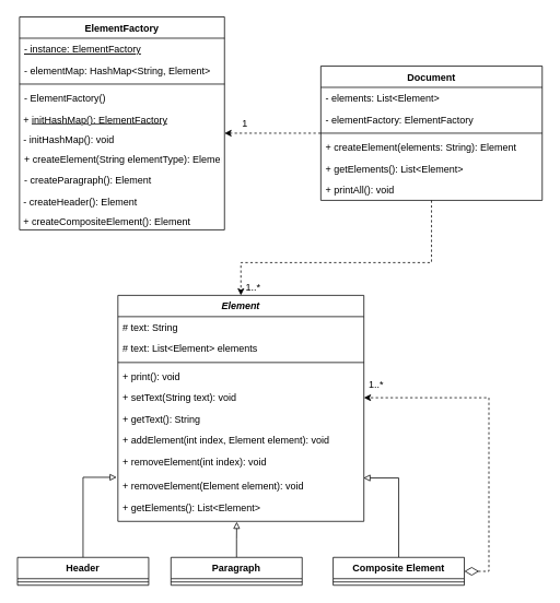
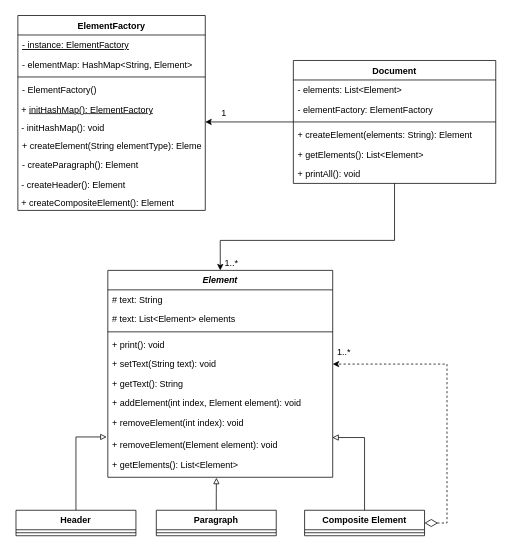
  <mxCell id="0" />
  <mxCell id="1" parent="0" />
- <mxCell id="2" style="edgeStyle=orthogonalEdgeStyle;rounded=0;orthogonalLoop=1;jettySize=auto;html=1;entryX=0.5;entryY=0;entryDx=0;entryDy=0;dashed=1;" parent="1" source="3" target="30" edge="1"><mxGeometry relative="1" as="geometry"><Array as="points"><mxPoint x="526" y="320" /><mxPoint x="293" y="320" /></Array></mxGeometry></mxCell>
+ <mxCell id="2" style="edgeStyle=orthogonalEdgeStyle;rounded=0;orthogonalLoop=1;jettySize=auto;html=1;entryX=0.5;entryY=0;entryDx=0;entryDy=0;" parent="1" source="3" target="30" edge="1"><mxGeometry relative="1" as="geometry"><Array as="points"><mxPoint x="526" y="320" /><mxPoint x="293" y="320" /></Array></mxGeometry></mxCell>
  <mxCell id="3" value="Document" style="swimlane;fontStyle=1;align=center;verticalAlign=top;childLayout=stackLayout;horizontal=1;startSize=26;horizontalStack=0;resizeParent=1;resizeLast=0;collapsible=1;marginBottom=0;rounded=0;shadow=0;strokeWidth=1;" parent="1" vertex="1"><mxGeometry x="390.83" y="80" width="270" height="164" as="geometry"><mxRectangle x="230" y="140" width="160" height="26" as="alternateBounds" /></mxGeometry></mxCell>
  <mxCell id="4" value="- elements: List&lt;Element&gt;" style="text;align=left;verticalAlign=top;spacingLeft=4;spacingRight=4;overflow=hidden;rotatable=0;points=[[0,0.5],[1,0.5]];portConstraint=eastwest;" parent="3" vertex="1"><mxGeometry y="26" width="270" height="26" as="geometry" /></mxCell>
  <mxCell id="5" value="- elementFactory: ElementFactory" style="text;align=left;verticalAlign=top;spacingLeft=4;spacingRight=4;overflow=hidden;rotatable=0;points=[[0,0.5],[1,0.5]];portConstraint=eastwest;" parent="3" vertex="1"><mxGeometry y="52" width="270" height="26" as="geometry" /></mxCell>
  <mxCell id="6" value="" style="line;html=1;strokeWidth=1;align=left;verticalAlign=middle;spacingTop=-1;spacingLeft=3;spacingRight=3;rotatable=0;labelPosition=right;points=[];portConstraint=eastwest;" parent="3" vertex="1"><mxGeometry y="78" width="270" height="8" as="geometry" /></mxCell>
  <mxCell id="7" value="+ createElement(elements: String): Element" style="text;align=left;verticalAlign=top;spacingLeft=4;spacingRight=4;overflow=hidden;rotatable=0;points=[[0,0.5],[1,0.5]];portConstraint=eastwest;" parent="3" vertex="1"><mxGeometry y="86" width="270" height="26" as="geometry" /></mxCell>
  <mxCell id="8" value="+ getElements(): List&lt;Element&gt;" style="text;align=left;verticalAlign=top;spacingLeft=4;spacingRight=4;overflow=hidden;rotatable=0;points=[[0,0.5],[1,0.5]];portConstraint=eastwest;" parent="3" vertex="1"><mxGeometry y="112" width="270" height="26" as="geometry" /></mxCell>
  <mxCell id="9" value="+ printAll(): void&#10;" style="text;align=left;verticalAlign=top;spacingLeft=4;spacingRight=4;overflow=hidden;rotatable=0;points=[[0,0.5],[1,0.5]];portConstraint=eastwest;" parent="3" vertex="1"><mxGeometry y="138" width="270" height="26" as="geometry" /></mxCell>
  <mxCell id="10" style="edgeStyle=orthogonalEdgeStyle;rounded=0;orthogonalLoop=1;jettySize=auto;html=1;entryX=-0.005;entryY=0.085;entryDx=0;entryDy=0;entryPerimeter=0;endArrow=block;endFill=0;endSize=6;" edge="1" parent="1" source="11" target="39"><mxGeometry relative="1" as="geometry" /></mxCell>
  <mxCell id="11" value="Header" style="swimlane;fontStyle=1;align=center;verticalAlign=top;childLayout=stackLayout;horizontal=1;startSize=26;horizontalStack=0;resizeParent=1;resizeParentMax=0;resizeLast=0;collapsible=1;marginBottom=0;" parent="1" vertex="1"><mxGeometry x="20.83" y="680" width="160" height="34" as="geometry" /></mxCell>
  <mxCell id="12" value="" style="line;strokeWidth=1;fillColor=none;align=left;verticalAlign=middle;spacingTop=-1;spacingLeft=3;spacingRight=3;rotatable=0;labelPosition=right;points=[];portConstraint=eastwest;" parent="11" vertex="1"><mxGeometry y="26" width="160" height="8" as="geometry" /></mxCell>
  <mxCell id="13" style="edgeStyle=orthogonalEdgeStyle;rounded=0;orthogonalLoop=1;jettySize=auto;html=1;entryX=0.998;entryY=0.115;entryDx=0;entryDy=0;entryPerimeter=0;endArrow=block;endFill=0;endSize=6;" edge="1" parent="1" source="14" target="39"><mxGeometry relative="1" as="geometry" /></mxCell>
  <mxCell id="14" value="Composite Element" style="swimlane;fontStyle=1;align=center;verticalAlign=top;childLayout=stackLayout;horizontal=1;startSize=26;horizontalStack=0;resizeParent=1;resizeParentMax=0;resizeLast=0;collapsible=1;marginBottom=0;" parent="1" vertex="1"><mxGeometry x="405.83" y="680" width="160" height="34" as="geometry" /></mxCell>
  <mxCell id="15" value="" style="line;strokeWidth=1;fillColor=none;align=left;verticalAlign=middle;spacingTop=-1;spacingLeft=3;spacingRight=3;rotatable=0;labelPosition=right;points=[];portConstraint=eastwest;" parent="14" vertex="1"><mxGeometry y="26" width="160" height="8" as="geometry" /></mxCell>
  <mxCell id="16" style="edgeStyle=orthogonalEdgeStyle;rounded=0;orthogonalLoop=1;jettySize=auto;html=1;entryX=0.483;entryY=1.02;entryDx=0;entryDy=0;entryPerimeter=0;endArrow=block;endFill=0;endSize=6;" edge="1" parent="1" source="17" target="40"><mxGeometry relative="1" as="geometry" /></mxCell>
  <mxCell id="17" value="Paragraph" style="swimlane;fontStyle=1;align=center;verticalAlign=top;childLayout=stackLayout;horizontal=1;startSize=26;horizontalStack=0;resizeParent=1;resizeParentMax=0;resizeLast=0;collapsible=1;marginBottom=0;" parent="1" vertex="1"><mxGeometry x="208" y="680" width="160" height="34" as="geometry" /></mxCell>
  <mxCell id="18" value="" style="line;strokeWidth=1;fillColor=none;align=left;verticalAlign=middle;spacingTop=-1;spacingLeft=3;spacingRight=3;rotatable=0;labelPosition=right;points=[];portConstraint=eastwest;" parent="17" vertex="1"><mxGeometry y="26" width="160" height="8" as="geometry" /></mxCell>
  <mxCell id="19" value="ElementFactory" style="swimlane;fontStyle=1;align=center;verticalAlign=top;childLayout=stackLayout;horizontal=1;startSize=26;horizontalStack=0;resizeParent=1;resizeParentMax=0;resizeLast=0;collapsible=1;marginBottom=0;" parent="1" vertex="1"><mxGeometry x="23.33" y="20" width="250" height="260" as="geometry" /></mxCell>
  <mxCell id="20" value="- instance: ElementFactory" style="text;strokeColor=none;fillColor=none;align=left;verticalAlign=top;spacingLeft=4;spacingRight=4;overflow=hidden;rotatable=0;points=[[0,0.5],[1,0.5]];portConstraint=eastwest;fontStyle=4" parent="19" vertex="1"><mxGeometry y="26" width="250" height="26" as="geometry" /></mxCell>
  <mxCell id="21" value="- elementMap: HashMap&lt;String, Element&gt;" style="text;strokeColor=none;fillColor=none;align=left;verticalAlign=top;spacingLeft=4;spacingRight=4;overflow=hidden;rotatable=0;points=[[0,0.5],[1,0.5]];portConstraint=eastwest;" parent="19" vertex="1"><mxGeometry y="52" width="250" height="26" as="geometry" /></mxCell>
  <mxCell id="22" value="" style="line;strokeWidth=1;fillColor=none;align=left;verticalAlign=middle;spacingTop=-1;spacingLeft=3;spacingRight=3;rotatable=0;labelPosition=right;points=[];portConstraint=eastwest;" parent="19" vertex="1"><mxGeometry y="78" width="250" height="8" as="geometry" /></mxCell>
  <mxCell id="23" value="- ElementFactory()" style="text;strokeColor=none;fillColor=none;align=left;verticalAlign=top;spacingLeft=4;spacingRight=4;overflow=hidden;rotatable=0;points=[[0,0.5],[1,0.5]];portConstraint=eastwest;" parent="19" vertex="1"><mxGeometry y="86" width="250" height="26" as="geometry" /></mxCell>
  <mxCell id="24" value="&amp;nbsp;+ &lt;u&gt;initHashMap(): ElementFactory&lt;/u&gt;" style="text;html=1;" parent="19" vertex="1"><mxGeometry y="112" width="250" height="24" as="geometry" /></mxCell>
  <mxCell id="25" value="&amp;nbsp;- initHashMap(): void" style="text;html=1;" parent="19" vertex="1"><mxGeometry y="136" width="250" height="24" as="geometry" /></mxCell>
  <mxCell id="26" value="+ createElement(String elementType): Element" style="text;strokeColor=none;fillColor=none;align=left;verticalAlign=top;spacingLeft=4;spacingRight=4;overflow=hidden;rotatable=0;points=[[0,0.5],[1,0.5]];portConstraint=eastwest;" parent="19" vertex="1"><mxGeometry y="160" width="250" height="26" as="geometry" /></mxCell>
  <mxCell id="27" value="- createParagraph(): Element" style="text;strokeColor=none;fillColor=none;align=left;verticalAlign=top;spacingLeft=4;spacingRight=4;overflow=hidden;rotatable=0;points=[[0,0.5],[1,0.5]];portConstraint=eastwest;" parent="19" vertex="1"><mxGeometry y="186" width="250" height="26" as="geometry" /></mxCell>
  <mxCell id="28" value="&amp;nbsp;- createHeader(): Element" style="text;html=1;" parent="19" vertex="1"><mxGeometry y="212" width="250" height="24" as="geometry" /></mxCell>
  <mxCell id="29" value="&amp;nbsp;+ createCompositeElement(): Element" style="text;html=1;" parent="19" vertex="1"><mxGeometry y="236" width="250" height="24" as="geometry" /></mxCell>
  <mxCell id="30" value="Element" style="swimlane;fontStyle=3;align=center;verticalAlign=top;childLayout=stackLayout;horizontal=1;startSize=26;horizontalStack=0;resizeParent=1;resizeParentMax=0;resizeLast=0;collapsible=1;marginBottom=0;" parent="1" vertex="1"><mxGeometry x="143.33" y="360" width="300" height="276" as="geometry" /></mxCell>
  <mxCell id="31" value="# text: String" style="text;strokeColor=none;fillColor=none;align=left;verticalAlign=top;spacingLeft=4;spacingRight=4;overflow=hidden;rotatable=0;points=[[0,0.5],[1,0.5]];portConstraint=eastwest;" parent="30" vertex="1"><mxGeometry y="26" width="300" height="26" as="geometry" /></mxCell>
  <mxCell id="32" value="# text: List&lt;Element&gt; elements" style="text;strokeColor=none;fillColor=none;align=left;verticalAlign=top;spacingLeft=4;spacingRight=4;overflow=hidden;rotatable=0;points=[[0,0.5],[1,0.5]];portConstraint=eastwest;" parent="30" vertex="1"><mxGeometry y="52" width="300" height="26" as="geometry" /></mxCell>
  <mxCell id="33" value="" style="line;strokeWidth=1;fillColor=none;align=left;verticalAlign=middle;spacingTop=-1;spacingLeft=3;spacingRight=3;rotatable=0;labelPosition=right;points=[];portConstraint=eastwest;" parent="30" vertex="1"><mxGeometry y="78" width="300" height="8" as="geometry" /></mxCell>
  <mxCell id="34" value="+ print(): void" style="text;strokeColor=none;fillColor=none;align=left;verticalAlign=top;spacingLeft=4;spacingRight=4;overflow=hidden;rotatable=0;points=[[0,0.5],[1,0.5]];portConstraint=eastwest;" parent="30" vertex="1"><mxGeometry y="86" width="300" height="26" as="geometry" /></mxCell>
  <mxCell id="35" value="+ setText(String text): void" style="text;strokeColor=none;fillColor=none;align=left;verticalAlign=top;spacingLeft=4;spacingRight=4;overflow=hidden;rotatable=0;points=[[0,0.5],[1,0.5]];portConstraint=eastwest;" parent="30" vertex="1"><mxGeometry y="112" width="300" height="26" as="geometry" /></mxCell>
  <mxCell id="36" value="+ getText(): String" style="text;strokeColor=none;fillColor=none;align=left;verticalAlign=top;spacingLeft=4;spacingRight=4;overflow=hidden;rotatable=0;points=[[0,0.5],[1,0.5]];portConstraint=eastwest;" parent="30" vertex="1"><mxGeometry y="138" width="300" height="26" as="geometry" /></mxCell>
  <mxCell id="37" value="+ addElement(int index, Element element): void" style="text;strokeColor=none;fillColor=none;align=left;verticalAlign=top;spacingLeft=4;spacingRight=4;overflow=hidden;rotatable=0;points=[[0,0.5],[1,0.5]];portConstraint=eastwest;" parent="30" vertex="1"><mxGeometry y="164" width="300" height="26" as="geometry" /></mxCell>
  <mxCell id="38" value="+ removeElement(int index): void" style="text;strokeColor=none;fillColor=none;align=left;verticalAlign=top;spacingLeft=4;spacingRight=4;overflow=hidden;rotatable=0;points=[[0,0.5],[1,0.5]];portConstraint=eastwest;" parent="30" vertex="1"><mxGeometry y="190" width="300" height="30" as="geometry" /></mxCell>
  <mxCell id="39" value="+ removeElement(Element element): void" style="text;strokeColor=none;fillColor=none;align=left;verticalAlign=top;spacingLeft=4;spacingRight=4;overflow=hidden;rotatable=0;points=[[0,0.5],[1,0.5]];portConstraint=eastwest;" vertex="1" parent="30"><mxGeometry y="220" width="300" height="26" as="geometry" /></mxCell>
  <mxCell id="40" value="+ getElements(): List&lt;Element&gt;" style="text;strokeColor=none;fillColor=none;align=left;verticalAlign=top;spacingLeft=4;spacingRight=4;overflow=hidden;rotatable=0;points=[[0,0.5],[1,0.5]];portConstraint=eastwest;" vertex="1" parent="30"><mxGeometry y="246" width="300" height="30" as="geometry" /></mxCell>
  <mxCell id="41" value="1" style="text;html=1;align=center;verticalAlign=middle;resizable=0;points=[];autosize=1;" parent="1" vertex="1"><mxGeometry x="288.33" y="140" width="20" height="20" as="geometry" /></mxCell>
- <mxCell id="42" style="edgeStyle=orthogonalEdgeStyle;rounded=0;orthogonalLoop=1;jettySize=auto;html=1;endArrow=none;endFill=0;startArrow=classic;startFill=1;exitX=1;exitY=0.25;exitDx=0;exitDy=0;dashed=1;" parent="1" source="25" target="3" edge="1"><mxGeometry relative="1" as="geometry" /></mxCell>
+ <mxCell id="42" style="edgeStyle=orthogonalEdgeStyle;rounded=0;orthogonalLoop=1;jettySize=auto;html=1;endArrow=none;endFill=0;startArrow=classic;startFill=1;exitX=1;exitY=0.25;exitDx=0;exitDy=0;" parent="1" source="25" target="3" edge="1"><mxGeometry relative="1" as="geometry" /></mxCell>
  <mxCell id="43" value="1..*" style="text;html=1;align=center;verticalAlign=middle;resizable=0;points=[];autosize=1;" parent="1" vertex="1"><mxGeometry x="293" y="340" width="30" height="20" as="geometry" /></mxCell>
  <mxCell id="44" style="edgeStyle=orthogonalEdgeStyle;rounded=0;orthogonalLoop=1;jettySize=auto;html=1;startArrow=diamondThin;startFill=0;endArrow=classic;endFill=1;endSize=6;startSize=15;exitX=1;exitY=0.5;exitDx=0;exitDy=0;dashed=1;" parent="1" source="14" target="35" edge="1"><mxGeometry relative="1" as="geometry" /></mxCell>
  <mxCell id="45" value="1..*" style="text;html=1;align=center;verticalAlign=middle;resizable=0;points=[];autosize=1;" parent="1" vertex="1"><mxGeometry x="443.33" y="460" width="30" height="20" as="geometry" /></mxCell>
